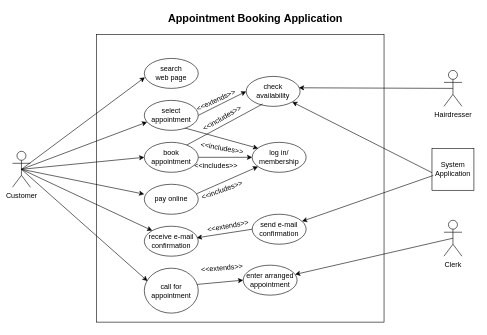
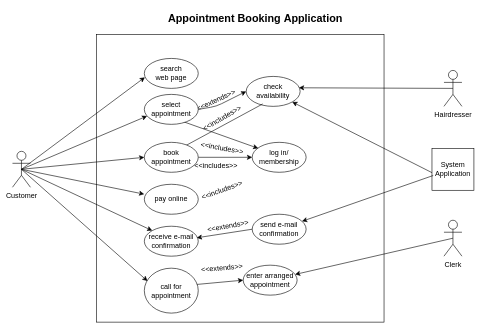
  <mxCell id="0" />
  <mxCell id="1" parent="0" />
  <mxCell id="2" value="" style="whiteSpace=wrap;html=1;aspect=fixed;align=center;" parent="1" vertex="1"><mxGeometry x="160" y="57" width="480" height="480" as="geometry" /></mxCell>
  <mxCell id="3" value="search &lt;br&gt;web page" style="ellipse;whiteSpace=wrap;html=1;" parent="1" vertex="1"><mxGeometry x="240" y="97" width="90" height="50" as="geometry" /></mxCell>
  <mxCell id="4" value="log in/&lt;br&gt;membership" style="ellipse;whiteSpace=wrap;html=1;" parent="1" vertex="1"><mxGeometry x="420" y="237" width="90" height="50" as="geometry" /></mxCell>
  <mxCell id="5" value="check availability" style="ellipse;whiteSpace=wrap;html=1;" parent="1" vertex="1"><mxGeometry x="410" y="127" width="90" height="50" as="geometry" /></mxCell>
  <mxCell id="6" value="enter arranged appointment" style="ellipse;whiteSpace=wrap;html=1;" parent="1" vertex="1"><mxGeometry x="405" y="442" width="90" height="50" as="geometry" /></mxCell>
  <mxCell id="7" value="receive e-mail confirmation" style="ellipse;whiteSpace=wrap;html=1;" parent="1" vertex="1"><mxGeometry x="240" y="377" width="90" height="50" as="geometry" /></mxCell>
  <mxCell id="8" value="Customer" style="shape=umlActor;verticalLabelPosition=bottom;verticalAlign=top;html=1;outlineConnect=0;" parent="1" vertex="1"><mxGeometry x="20" y="252" width="30" height="60" as="geometry" /></mxCell>
  <mxCell id="9" value="" style="endArrow=classic;html=1;exitX=1;exitY=0.5;exitDx=0;exitDy=0;entryX=0;entryY=0.5;entryDx=0;entryDy=0;" parent="1" source="40" target="5" edge="1"><mxGeometry width="50" height="50" relative="1" as="geometry"><mxPoint x="440" y="367" as="sourcePoint" /><mxPoint x="490" y="317" as="targetPoint" /><Array as="points"><mxPoint x="360" y="177" /></Array></mxGeometry></mxCell>
  <mxCell id="10" value="&amp;lt;&amp;lt;extends&amp;gt;&amp;gt;" style="text;html=1;strokeColor=none;fillColor=none;align=center;verticalAlign=middle;whiteSpace=wrap;rounded=0;rotation=-25;" parent="1" vertex="1"><mxGeometry x="340" y="157" width="40" height="20" as="geometry" /></mxCell>
  <mxCell id="11" value="&amp;lt;&amp;lt;includes&amp;gt;&amp;gt;" style="text;html=1;strokeColor=none;fillColor=none;align=center;verticalAlign=middle;whiteSpace=wrap;rounded=0;rotation=-20;" parent="1" vertex="1"><mxGeometry x="350" y="307" width="40" height="20" as="geometry" /></mxCell>
  <mxCell id="12" value="" style="endArrow=classic;html=1;exitX=1;exitY=0.5;exitDx=0;exitDy=0;entryX=0;entryY=0.5;entryDx=0;entryDy=0;" parent="1" source="38" target="4" edge="1"><mxGeometry width="50" height="50" relative="1" as="geometry"><mxPoint x="440" y="367" as="sourcePoint" /><mxPoint x="490" y="317" as="targetPoint" /></mxGeometry></mxCell>
- <mxCell id="13" value="" style="endArrow=classic;html=1;exitX=0.948;exitY=0.333;exitDx=0;exitDy=0;exitPerimeter=0;" parent="1" source="24" target="4" edge="1"><mxGeometry width="50" height="50" relative="1" as="geometry"><mxPoint x="440" y="367" as="sourcePoint" /><mxPoint x="490" y="317" as="targetPoint" /></mxGeometry></mxCell>
  <mxCell id="14" value="&amp;lt;&amp;lt;includes&amp;gt;&amp;gt;" style="text;html=1;strokeColor=none;fillColor=none;align=center;verticalAlign=middle;whiteSpace=wrap;rounded=0;rotation=-30;" parent="1" vertex="1"><mxGeometry x="350" y="187" width="40" height="20" as="geometry" /></mxCell>
  <mxCell id="15" value="&amp;lt;&amp;lt;includes&amp;gt;&amp;gt;" style="text;html=1;strokeColor=none;fillColor=none;align=center;verticalAlign=middle;whiteSpace=wrap;rounded=0;rotation=0;" parent="1" vertex="1"><mxGeometry x="340" y="267" width="40" height="20" as="geometry" /></mxCell>
  <mxCell id="16" value="&amp;lt;&amp;lt;includes&amp;gt;&amp;gt;" style="text;html=1;strokeColor=none;fillColor=none;align=center;verticalAlign=middle;whiteSpace=wrap;rounded=0;rotation=10;" parent="1" vertex="1"><mxGeometry x="350" y="237" width="40" height="20" as="geometry" /></mxCell>
  <mxCell id="17" value="" style="endArrow=classic;html=1;entryX=0.051;entryY=0.723;entryDx=0;entryDy=0;entryPerimeter=0;exitX=0.5;exitY=0.5;exitDx=0;exitDy=0;exitPerimeter=0;" parent="1" source="8" target="40" edge="1"><mxGeometry width="50" height="50" relative="1" as="geometry"><mxPoint x="130" y="297" as="sourcePoint" /><mxPoint x="190" y="252" as="targetPoint" /></mxGeometry></mxCell>
  <mxCell id="18" value="Hairdresser" style="shape=umlActor;verticalLabelPosition=bottom;verticalAlign=top;html=1;" parent="1" vertex="1"><mxGeometry x="740" y="117" width="30" height="60" as="geometry" /></mxCell>
  <mxCell id="19" value="" style="endArrow=classic;html=1;exitX=0.022;exitY=0.591;exitDx=0;exitDy=0;exitPerimeter=0;entryX=1;entryY=1;entryDx=0;entryDy=0;" parent="1" source="20" target="5" edge="1"><mxGeometry width="50" height="50" relative="1" as="geometry"><mxPoint x="450" y="347" as="sourcePoint" /><mxPoint x="500" y="297" as="targetPoint" /></mxGeometry></mxCell>
  <mxCell id="20" value="System&lt;br&gt;Application" style="whiteSpace=wrap;html=1;aspect=fixed;" parent="1" vertex="1"><mxGeometry x="720" y="247" width="70" height="70" as="geometry" /></mxCell>
  <mxCell id="21" value="" style="endArrow=classic;html=1;exitX=0.5;exitY=0.5;exitDx=0;exitDy=0;exitPerimeter=0;entryX=0.977;entryY=0.38;entryDx=0;entryDy=0;entryPerimeter=0;" parent="1" source="18" target="5" edge="1"><mxGeometry width="50" height="50" relative="1" as="geometry"><mxPoint x="450" y="317" as="sourcePoint" /><mxPoint x="500" y="267" as="targetPoint" /></mxGeometry></mxCell>
  <mxCell id="22" value="Clerk" style="shape=umlActor;verticalLabelPosition=bottom;verticalAlign=top;html=1;outlineConnect=0;" parent="1" vertex="1"><mxGeometry x="740" y="367" width="30" height="60" as="geometry" /></mxCell>
  <mxCell id="23" value="" style="endArrow=classic;html=1;exitX=0.5;exitY=0.5;exitDx=0;exitDy=0;exitPerimeter=0;" parent="1" source="22" target="6" edge="1"><mxGeometry width="50" height="50" relative="1" as="geometry"><mxPoint x="625" y="387" as="sourcePoint" /><mxPoint x="580" y="347" as="targetPoint" /></mxGeometry></mxCell>
  <mxCell id="24" value="pay online" style="ellipse;whiteSpace=wrap;html=1;" parent="1" vertex="1"><mxGeometry x="240" y="307" width="90" height="50" as="geometry" /></mxCell>
  <mxCell id="25" value="send&amp;nbsp;e-mail confirmation" style="ellipse;whiteSpace=wrap;html=1;" parent="1" vertex="1"><mxGeometry x="420" y="357" width="90" height="50" as="geometry" /></mxCell>
  <mxCell id="26" value="" style="endArrow=classic;html=1;exitX=0.963;exitY=0.363;exitDx=0;exitDy=0;exitPerimeter=0;entryX=0;entryY=0.5;entryDx=0;entryDy=0;" parent="1" source="30" target="6" edge="1"><mxGeometry width="50" height="50" relative="1" as="geometry"><mxPoint x="490" y="507" as="sourcePoint" /><mxPoint x="540" y="457" as="targetPoint" /></mxGeometry></mxCell>
  <mxCell id="27" value="&amp;lt;&amp;lt;extends&amp;gt;&amp;gt;" style="text;html=1;strokeColor=none;fillColor=none;align=center;verticalAlign=middle;whiteSpace=wrap;rounded=0;rotation=-5;" parent="1" vertex="1"><mxGeometry x="350" y="437" width="40" height="20" as="geometry" /></mxCell>
  <mxCell id="28" value="" style="endArrow=classic;html=1;exitX=0.5;exitY=0.5;exitDx=0;exitDy=0;exitPerimeter=0;entryX=-0.002;entryY=0.33;entryDx=0;entryDy=0;entryPerimeter=0;" parent="1" source="8" target="24" edge="1"><mxGeometry width="50" height="50" relative="1" as="geometry"><mxPoint x="600" y="447" as="sourcePoint" /><mxPoint x="650" y="397" as="targetPoint" /></mxGeometry></mxCell>
  <mxCell id="29" value="" style="endArrow=classic;html=1;exitX=0.5;exitY=0.5;exitDx=0;exitDy=0;exitPerimeter=0;entryX=0;entryY=0.5;entryDx=0;entryDy=0;" parent="1" source="8" target="38" edge="1"><mxGeometry width="50" height="50" relative="1" as="geometry"><mxPoint x="600" y="447" as="sourcePoint" /><mxPoint x="650" y="397" as="targetPoint" /></mxGeometry></mxCell>
  <mxCell id="30" value="call for appointment" style="ellipse;whiteSpace=wrap;html=1;" parent="1" vertex="1"><mxGeometry x="240" y="447" width="90" height="75" as="geometry" /></mxCell>
  <mxCell id="31" value="" style="endArrow=classic;html=1;exitX=0.5;exitY=0.5;exitDx=0;exitDy=0;exitPerimeter=0;entryX=0;entryY=0;entryDx=0;entryDy=0;" parent="1" source="8" target="7" edge="1"><mxGeometry width="50" height="50" relative="1" as="geometry"><mxPoint x="590" y="417" as="sourcePoint" /><mxPoint x="640" y="367" as="targetPoint" /></mxGeometry></mxCell>
  <mxCell id="32" value="" style="endArrow=classic;html=1;exitX=0.5;exitY=0.5;exitDx=0;exitDy=0;exitPerimeter=0;entryX=0.059;entryY=0.286;entryDx=0;entryDy=0;entryPerimeter=0;" parent="1" source="8" target="30" edge="1"><mxGeometry width="50" height="50" relative="1" as="geometry"><mxPoint x="590" y="417" as="sourcePoint" /><mxPoint x="640" y="367" as="targetPoint" /></mxGeometry></mxCell>
  <mxCell id="33" value="" style="endArrow=classic;html=1;exitX=0.5;exitY=0.5;exitDx=0;exitDy=0;exitPerimeter=0;entryX=0.01;entryY=0.63;entryDx=0;entryDy=0;entryPerimeter=0;" parent="1" source="8" target="3" edge="1"><mxGeometry width="50" height="50" relative="1" as="geometry"><mxPoint x="590" y="417" as="sourcePoint" /><mxPoint x="640" y="367" as="targetPoint" /></mxGeometry></mxCell>
  <mxCell id="34" value="" style="endArrow=classic;html=1;exitX=0;exitY=0.5;exitDx=0;exitDy=0;entryX=0.973;entryY=0.386;entryDx=0;entryDy=0;entryPerimeter=0;" parent="1" source="25" target="7" edge="1"><mxGeometry width="50" height="50" relative="1" as="geometry"><mxPoint x="570" y="417" as="sourcePoint" /><mxPoint x="620" y="367" as="targetPoint" /></mxGeometry></mxCell>
  <mxCell id="35" value="&amp;lt;&amp;lt;extends&amp;gt;&amp;gt;" style="text;html=1;strokeColor=none;fillColor=none;align=center;verticalAlign=middle;whiteSpace=wrap;rounded=0;rotation=-10;" parent="1" vertex="1"><mxGeometry x="360" y="367" width="40" height="20" as="geometry" /></mxCell>
  <mxCell id="36" value="" style="endArrow=classic;html=1;exitX=0.029;exitY=0.648;exitDx=0;exitDy=0;exitPerimeter=0;" parent="1" source="20" target="25" edge="1"><mxGeometry width="50" height="50" relative="1" as="geometry"><mxPoint x="570" y="367" as="sourcePoint" /><mxPoint x="620" y="317" as="targetPoint" /></mxGeometry></mxCell>
  <mxCell id="37" value="" style="endArrow=none;html=1;exitX=0.769;exitY=0.108;exitDx=0;exitDy=0;exitPerimeter=0;entryX=0.306;entryY=0.919;entryDx=0;entryDy=0;entryPerimeter=0;" parent="1" source="38" target="5" edge="1"><mxGeometry width="50" height="50" relative="1" as="geometry"><mxPoint x="570" y="367" as="sourcePoint" /><mxPoint x="620" y="317" as="targetPoint" /></mxGeometry></mxCell>
  <mxCell id="38" value="book appointment" style="ellipse;whiteSpace=wrap;html=1;" parent="1" vertex="1"><mxGeometry x="240" y="237" width="90" height="50" as="geometry" /></mxCell>
  <mxCell id="39" value="" style="endArrow=classic;html=1;exitX=0.701;exitY=0.897;exitDx=0;exitDy=0;exitPerimeter=0;" parent="1" source="40" edge="1"><mxGeometry width="50" height="50" relative="1" as="geometry"><mxPoint x="570" y="367" as="sourcePoint" /><mxPoint x="430" y="247" as="targetPoint" /></mxGeometry></mxCell>
- <mxCell id="40" value="select appointment" style="ellipse;whiteSpace=wrap;html=1;" parent="1" vertex="1"><mxGeometry x="240" y="167" width="90" height="50" as="geometry" /></mxCell>
+ <mxCell id="40" value="select appointment" style="ellipse;whiteSpace=wrap;html=1;" parent="1" vertex="1"><mxGeometry x="240" y="157" width="90" height="50" as="geometry" /></mxCell>
  <mxCell id="41" value="&lt;b&gt;&lt;font style=&quot;font-size: 18px&quot;&gt;Appointment&amp;nbsp;&lt;/font&gt;&lt;/b&gt;&lt;b&gt;&lt;font style=&quot;font-size: 18px&quot;&gt;Booking&amp;nbsp;&lt;/font&gt;&lt;/b&gt;&lt;b&gt;&lt;font style=&quot;font-size: 18px&quot;&gt;Application&lt;/font&gt;&lt;/b&gt;" style="text;html=1;strokeColor=none;fillColor=none;align=center;verticalAlign=middle;whiteSpace=wrap;rounded=0;" parent="1" vertex="1"><mxGeometry x="256.5" y="20" width="337" height="20" as="geometry" /></mxCell>
